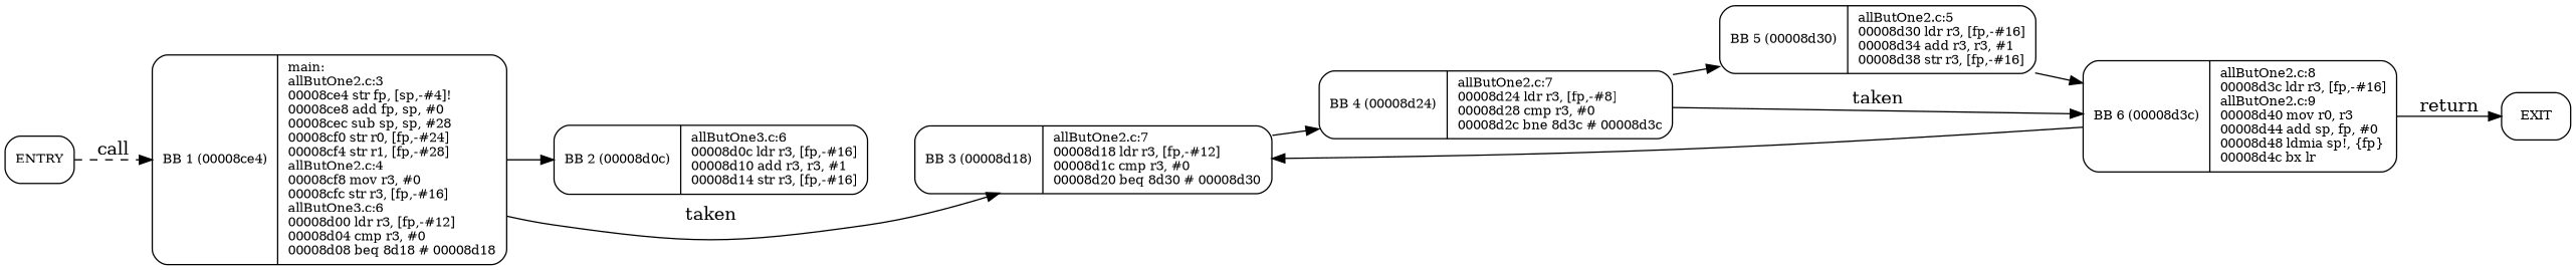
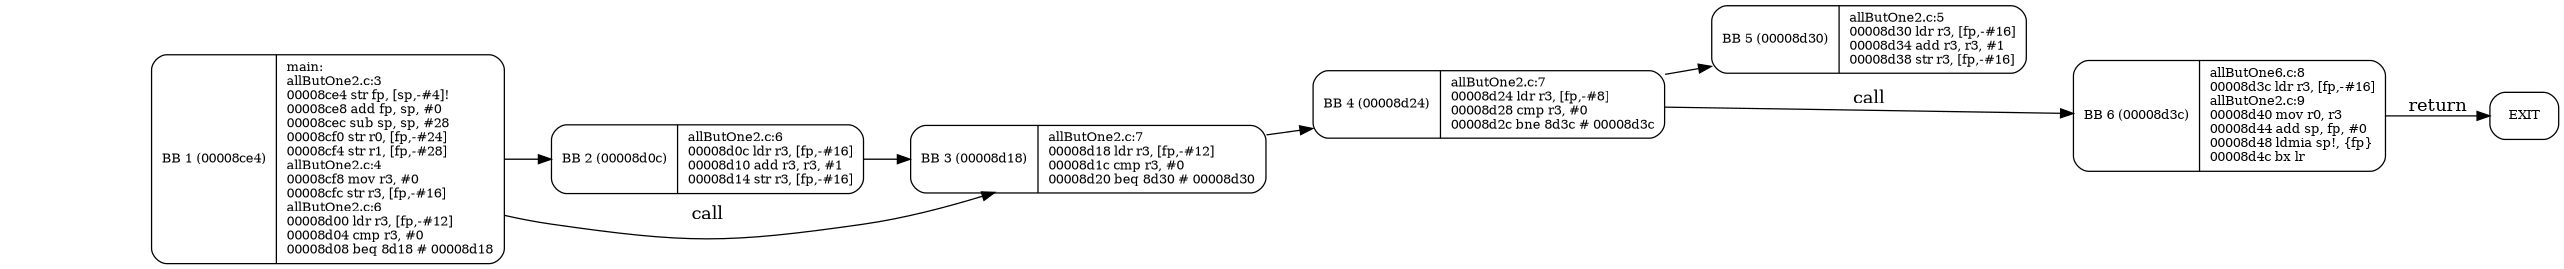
  digraph {
    rankdir=LR
    node [fontsize=10 labeljust=l shape=Mrecord]
    edge [weight=4]
-   n1 [label=ENTRY]
-   n2 [label="{BB 1 (00008ce4) | main:\lallButOne2.c:3\l00008ce4    str fp, [sp,-#4]!\l00008ce8    add fp, sp, #0\l00008cec    sub sp, sp, #28\l00008cf0    str r0, [fp,-#24]\l00008cf4    str r1, [fp,-#28]\lallButOne2.c:4\l00008cf8    mov r3, #0\l00008cfc    str r3, [fp,-#16]\lallButOne3.c:6\l00008d00    ldr r3, [fp,-#12]\l00008d04    cmp r3, #0\l00008d08    beq 8d18    # 00008d18\l }"]
-   n3 [label="{BB 2 (00008d0c) | allButOne3.c:6\l00008d0c    ldr r3, [fp,-#16]\l00008d10    add r3, r3, #1\l00008d14    str r3, [fp,-#16]\l }"]
+   n2 [label="{BB 1 (00008ce4) | main:\lallButOne2.c:3\l00008ce4    str fp, [sp,-#4]!\l00008ce8    add fp, sp, #0\l00008cec    sub sp, sp, #28\l00008cf0    str r0, [fp,-#24]\l00008cf4    str r1, [fp,-#28]\lallButOne2.c:4\l00008cf8    mov r3, #0\l00008cfc    str r3, [fp,-#16]\lallButOne2.c:6\l00008d00    ldr r3, [fp,-#12]\l00008d04    cmp r3, #0\l00008d08    beq 8d18    # 00008d18\l }"]
+   n3 [label="{BB 2 (00008d0c) | allButOne2.c:6\l00008d0c    ldr r3, [fp,-#16]\l00008d10    add r3, r3, #1\l00008d14    str r3, [fp,-#16]\l }"]
    n4 [label="{BB 3 (00008d18) | allButOne2.c:7\l00008d18    ldr r3, [fp,-#12]\l00008d1c    cmp r3, #0\l00008d20    beq 8d30    # 00008d30\l }"]
    n5 [label="{BB 4 (00008d24) | allButOne2.c:7\l00008d24    ldr r3, [fp,-#8]\l00008d28    cmp r3, #0\l00008d2c    bne 8d3c    # 00008d3c\l }"]
    n6 [label="{BB 5 (00008d30) | allButOne2.c:5\l00008d30    ldr r3, [fp,-#16]\l00008d34    add r3, r3, #1\l00008d38    str r3, [fp,-#16]\l }"]
-   n7 [label="{BB 6 (00008d3c) | allButOne2.c:8\l00008d3c    ldr r3, [fp,-#16]\lallButOne2.c:9\l00008d40    mov r0, r3\l00008d44    add sp, fp, #0\l00008d48    ldmia sp!, \{fp\}\l00008d4c    bx lr\l }"]
+   n7 [label="{BB 6 (00008d3c) | allButOne6.c:8\l00008d3c    ldr r3, [fp,-#16]\lallButOne2.c:9\l00008d40    mov r0, r3\l00008d44    add sp, fp, #0\l00008d48    ldmia sp!, \{fp\}\l00008d4c    bx lr\l }"]
    n8 [label=EXIT]
-   n1 -> n2 [label=call style=dashed weight=2]
    n2 -> n3
-   n2 -> n4 [label=taken weight=3]
-   n7 -> n4
+   n2 -> n4 [label=call weight=3]
+   n3 -> n4
    n4 -> n5
    n5 -> n6
-   n5 -> n7 [label=taken weight=3]
-   n6 -> n7
+   n5 -> n7 [label=call weight=3]
    n7 -> n8 [label=return style=solid weight=2]
  }
